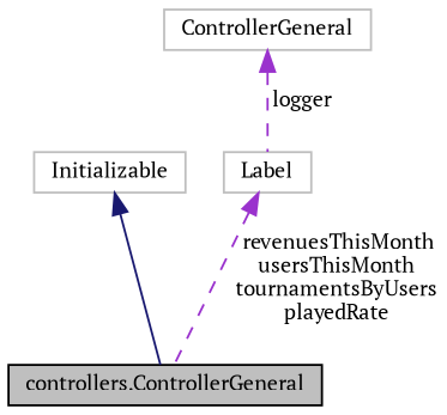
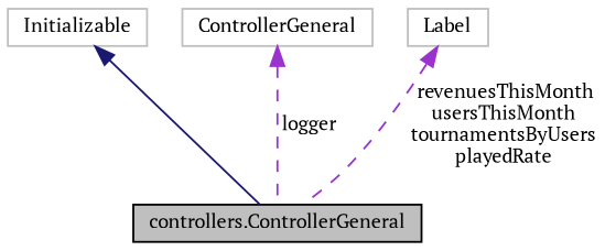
  digraph {
    fontname="PT Serif"
    node [color=grey75 fontname="PT Serif" fontsize=10 shape=record]
    edge [color=darkorchid3 dir=back fontname="PT Serif" fontsize=10 labelfontname=FreeSans labelfontsize=10 style=dashed]
    n1 [color=black fillcolor=grey75 fontcolor=black height=0.2 label="controllers.ControllerGeneral" style=filled width=0.4]
    n2 [height=0.2 label=Initializable width=0.4]
    n3 [height=0.2 label=ControllerGeneral width=0.4]
    n4 [height=0.2 label=Label width=0.4]
    n2 -> n1 [color=midnightblue style=solid]
-   n3 -> n4 [label=" logger"]
+   n3 -> n1 [label=" logger"]
    n4 -> n1 [label=" revenuesThisMonth\nusersThisMonth\ntournamentsByUsers\nplayedRate"]
  }
